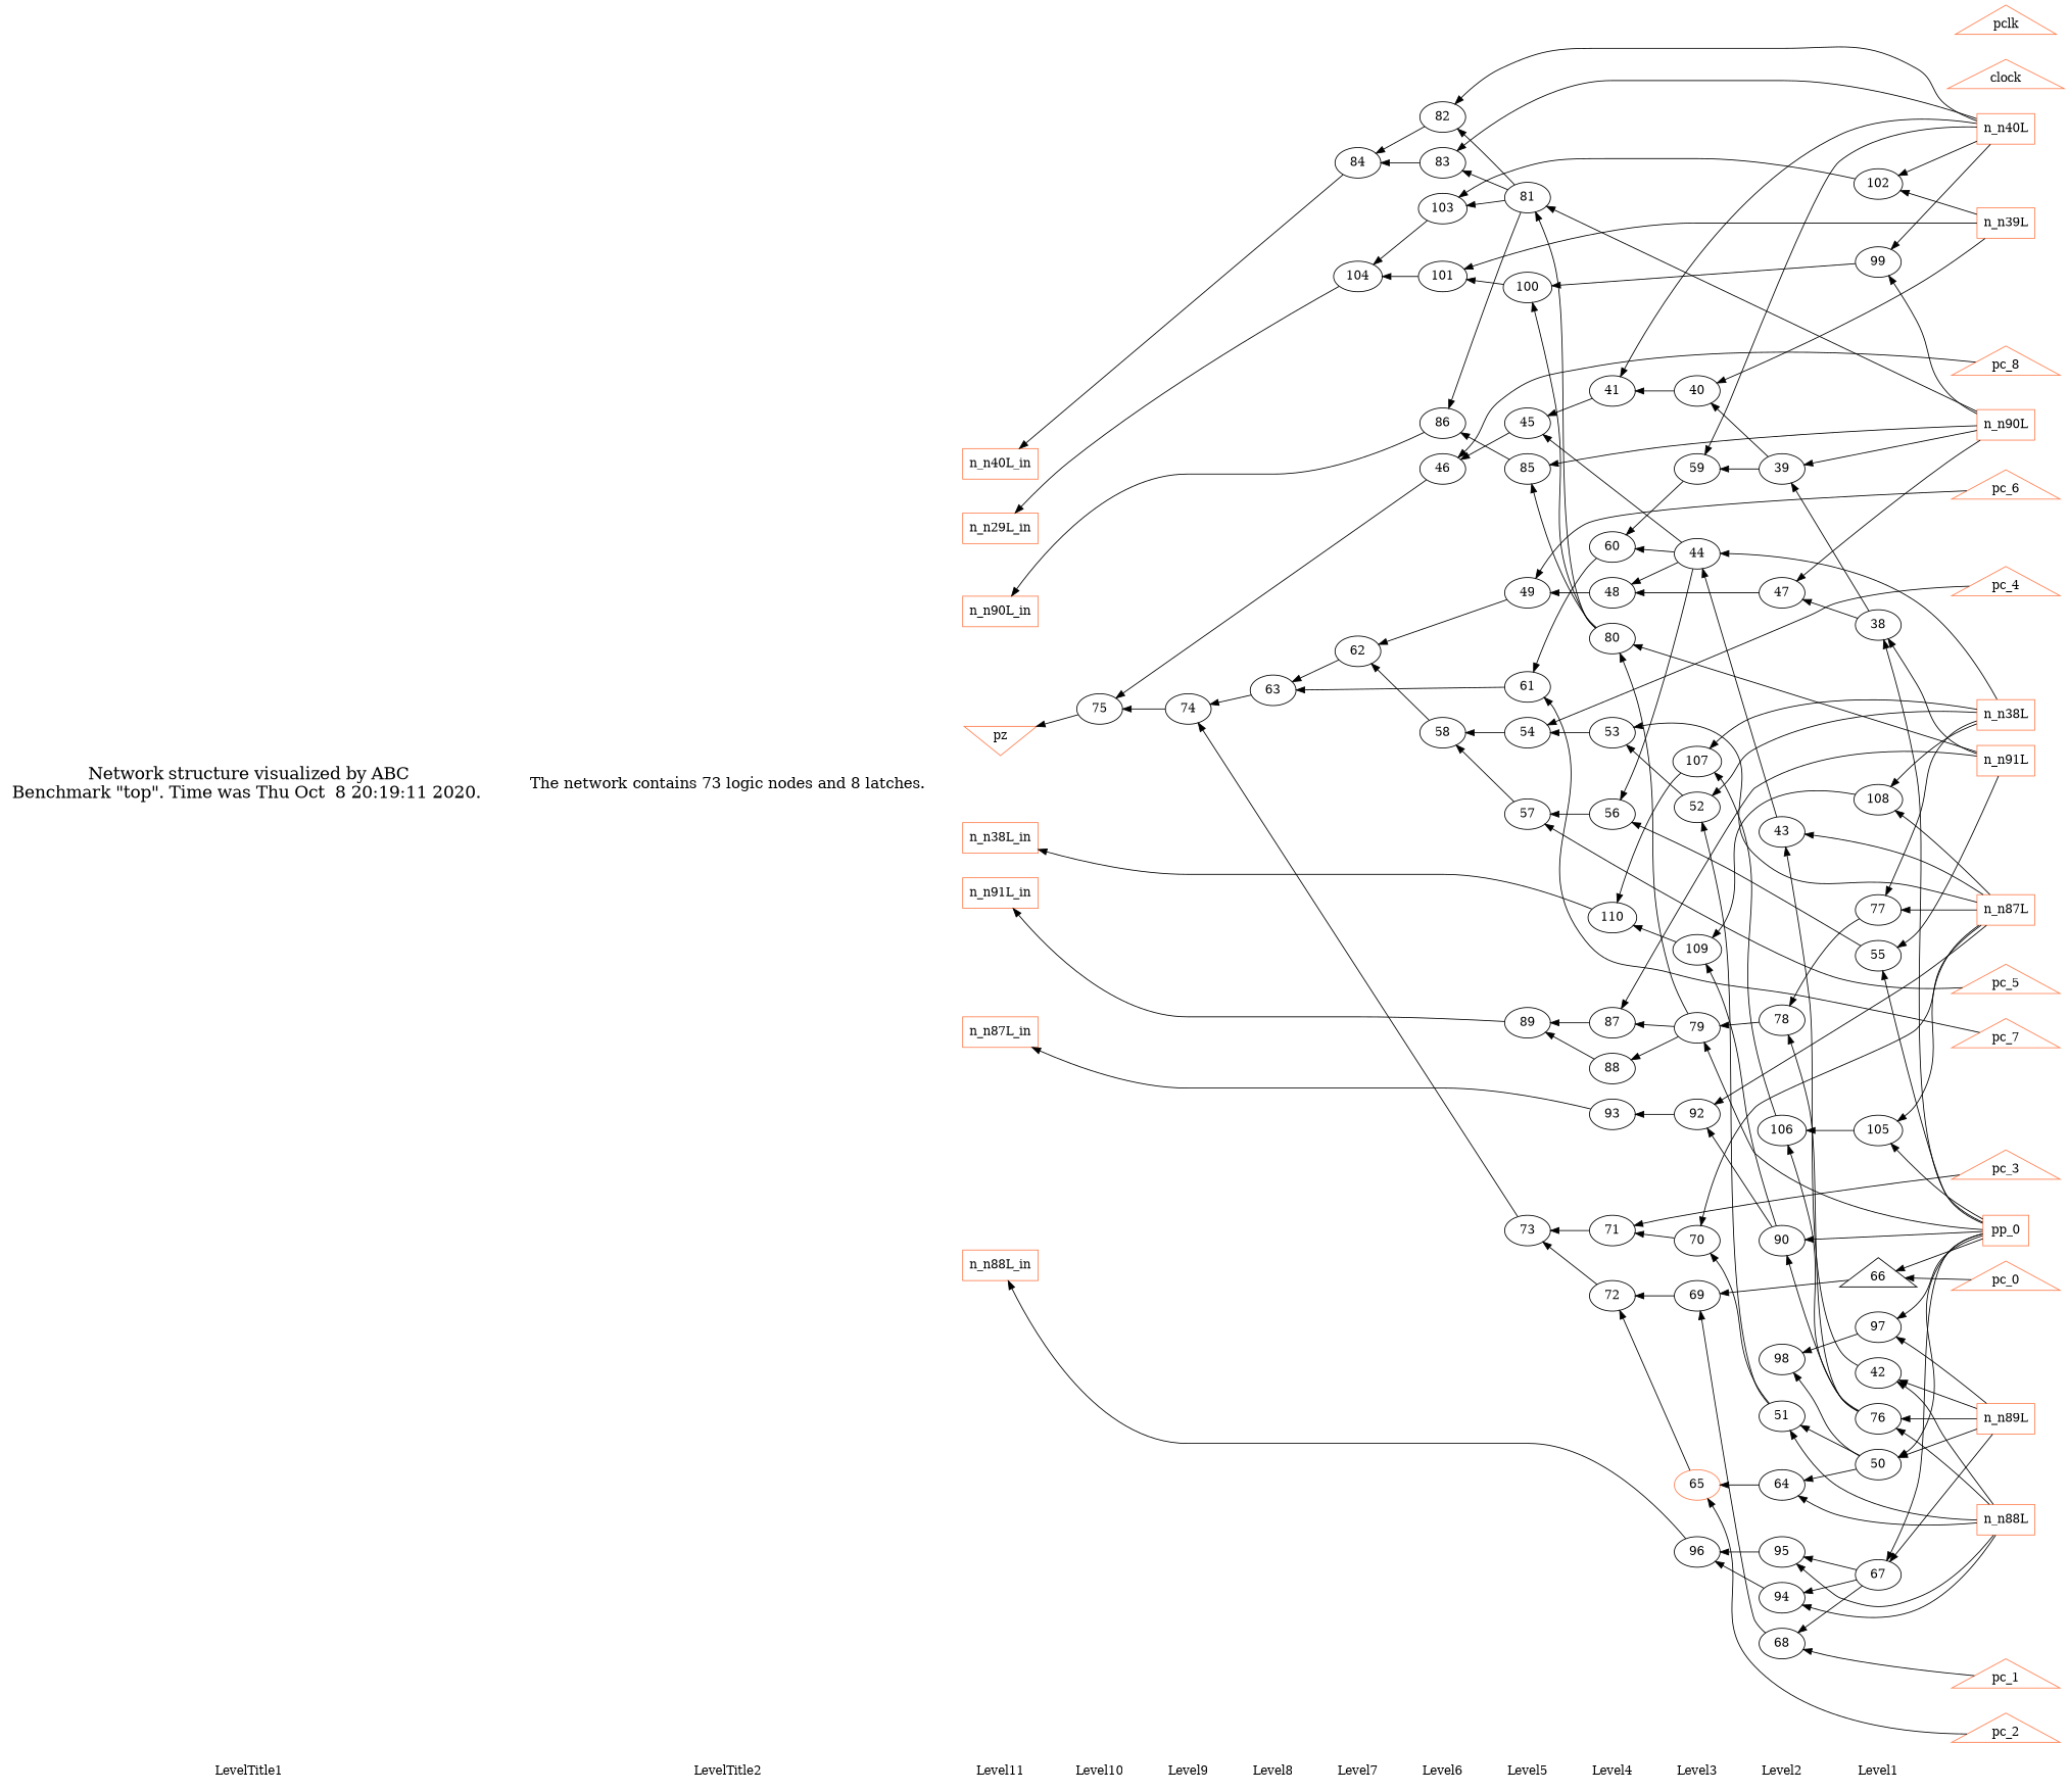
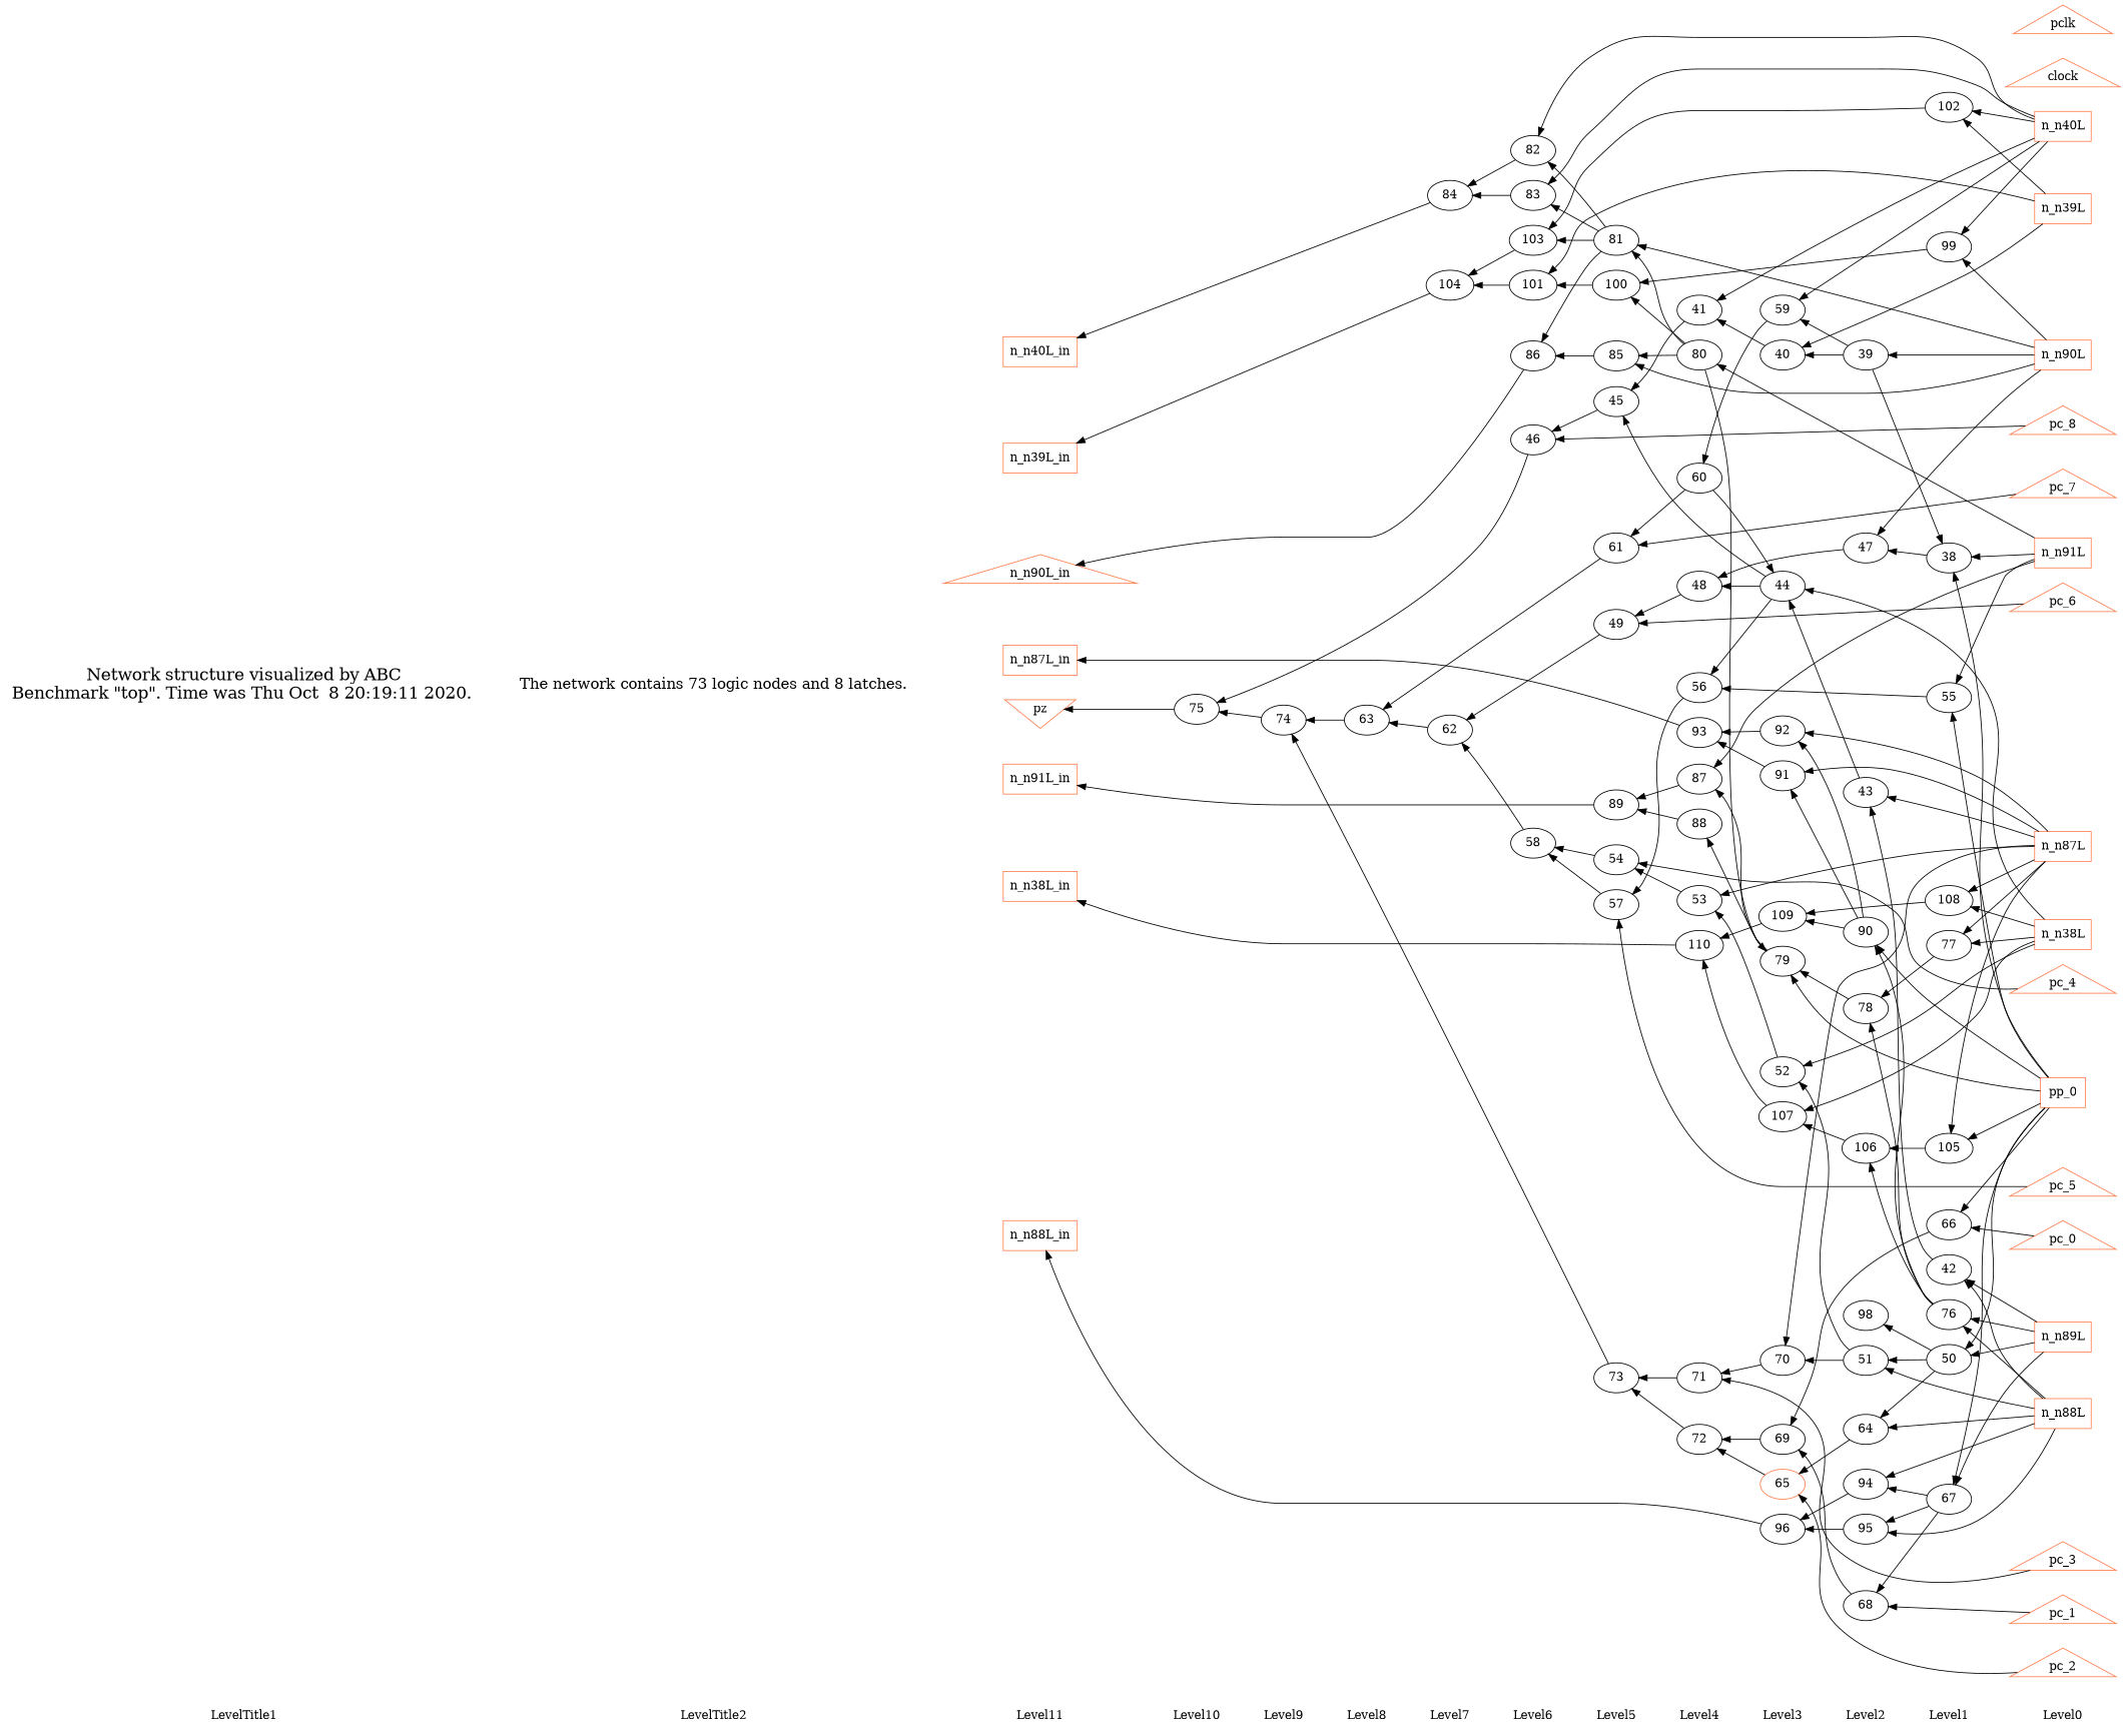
  digraph {
    rankdir=LR
    node [shape=ellipse]
    edge [dir=back style=solid]
    LevelTitle1 [shape=plaintext]
    LevelTitle2 [shape=plaintext]
    Level11 [shape=plaintext]
    Level10 [shape=plaintext]
    Level9 [shape=plaintext]
    Level8 [shape=plaintext]
    Level7 [shape=plaintext]
    Level6 [shape=plaintext]
    Level5 [shape=plaintext]
    Level4 [shape=plaintext]
    Level3 [shape=plaintext]
    Level2 [shape=plaintext]
    Level1 [shape=plaintext]
+   Level0 [shape=plaintext]
    n15 [fontname="Times-Roman" fontsize=20 label="Network structure visualized by ABC\nBenchmark \"top\". Time was Thu Oct  8 20:19:11 2020. " shape=plaintext]
    n16 [fontname="Times-Roman" fontsize=18 label="The network contains 73 logic nodes and 8 latches.\n" shape=plaintext]
    n17 [color=coral fillcolor=coral label=pz shape=invtriangle]
    n18 [color=coral fillcolor=coral label=n_n40L_in shape=box]
-   n19 [color=coral fillcolor=coral label=n_n90L_in shape=box]
+   n19 [color=coral fillcolor=coral label=n_n90L_in shape=triangle]
    n20 [color=coral fillcolor=coral label=n_n91L_in shape=box]
    n21 [color=coral fillcolor=coral label=n_n87L_in shape=box]
    n22 [color=coral fillcolor=coral label=n_n88L_in shape=box]
-   n23 [color=coral fillcolor=coral label=n_n29L_in shape=box]
+   n23 [color=coral fillcolor=coral label=n_n39L_in shape=box]
    n24 [color=coral fillcolor=coral label=n_n38L_in shape=box]
    n25 [label="75\n"]
    n26 [label="74\n"]
    n27 [label="63\n"]
    n28 [label="62\n"]
    n29 [label="84\n"]
    n30 [label="104\n"]
    n31 [label="46\n"]
    n32 [label="58\n"]
    n33 [label="82\n"]
    n34 [label="83\n"]
    n35 [label="86\n"]
    n36 [label="101\n"]
    n37 [label="103\n"]
    n38 [label="45\n"]
    n39 [label="49\n"]
    n40 [label="54\n"]
    n41 [label="57\n"]
    n42 [label="61\n"]
    n43 [label="73\n"]
    n44 [label="81\n"]
    n45 [label="85\n"]
    n46 [label="89\n"]
    n47 [label="100\n"]
    n48 [label="41\n"]
    n49 [label="48\n"]
    n50 [label="53\n"]
    n51 [label="56\n"]
    n52 [label="60\n"]
    n53 [label="71\n"]
    n54 [label="72\n"]
    n55 [label="80\n"]
    n56 [label="87\n"]
    n57 [label="88\n"]
    n58 [label="93\n"]
    n59 [label="110\n"]
    n60 [label="40\n"]
    n61 [label="44\n"]
    n62 [label="52\n"]
    n63 [label="59\n"]
    n64 [color=coral label="65\n"]
    n65 [label="69\n"]
    n66 [label="70\n"]
    n67 [label="79\n"]
+   n68 [label="91\n"]
    n69 [label="92\n"]
    n70 [label="96\n"]
    n71 [label="107\n"]
    n72 [label="109\n"]
    n73 [label="39\n"]
    n74 [label="43\n"]
    n75 [label="47\n"]
    n76 [label="51\n"]
    n77 [label="64\n"]
    n78 [label="68\n"]
    n79 [label="78\n"]
    n80 [label="90\n"]
    n81 [label="94\n"]
    n82 [label="95\n"]
    n83 [label="98\n"]
    n84 [label="106\n"]
    n85 [label="38\n"]
    n86 [label="42\n"]
    n87 [label="50\n"]
    n88 [label="55\n"]
-   n89 [label="66\n" shape=triangle]
+   n89 [label="66\n"]
    n90 [label="67\n"]
    n91 [label="76\n"]
    n92 [label="77\n"]
-   n93 [label="97\n"]
    n94 [label="99\n"]
    n95 [label="102\n"]
    n96 [label="105\n"]
    n97 [label="108\n"]
    n98 [color=coral fillcolor=coral label=clock shape=triangle]
    n99 [color=coral fillcolor=coral label=pp_0 shape=box]
    n100 [color=coral fillcolor=coral label=pclk shape=triangle]
    n101 [color=coral fillcolor=coral label=pc_8 shape=triangle]
    n102 [color=coral fillcolor=coral label=pc_7 shape=triangle]
    n103 [color=coral fillcolor=coral label=pc_6 shape=triangle]
    n104 [color=coral fillcolor=coral label=pc_5 shape=triangle]
    n105 [color=coral fillcolor=coral label=pc_4 shape=triangle]
    n106 [color=coral fillcolor=coral label=pc_3 shape=triangle]
    n107 [color=coral fillcolor=coral label=pc_2 shape=triangle]
    n108 [color=coral fillcolor=coral label=pc_1 shape=triangle]
    n109 [color=coral fillcolor=coral label=pc_0 shape=triangle]
    n110 [color=coral fillcolor=coral label=n_n40L shape=box]
    n111 [color=coral fillcolor=coral label=n_n90L shape=box]
    n112 [color=coral fillcolor=coral label=n_n91L shape=box]
    n113 [color=coral fillcolor=coral label=n_n87L shape=box]
    n114 [color=coral fillcolor=coral label=n_n88L shape=box]
    n115 [color=coral fillcolor=coral label=n_n89L shape=box]
    n116 [color=coral fillcolor=coral label=n_n39L shape=box]
    n117 [color=coral fillcolor=coral label=n_n38L shape=box]
    subgraph sub_1 {
      LevelTitle1
      LevelTitle2
      Level11
      Level10
      Level9
      Level8
      Level7
      Level6
      Level5
      Level4
      Level3
      Level2
      Level1
+     Level0
    }
    subgraph sub_2 {
      rank=same
      LevelTitle1
      n15
    }
    subgraph sub_3 {
      rank=same
      LevelTitle2
      n16
    }
    subgraph sub_4 {
      rank=same
      Level11
      n17
      n18
      n19
      n20
      n21
      n22
      n23
      n24
    }
    subgraph sub_5 {
      rank=same
      Level10
      n25
    }
    subgraph sub_6 {
      rank=same
      Level9
      n26
    }
    subgraph sub_7 {
      rank=same
      Level8
      n27
    }
    subgraph sub_8 {
      rank=same
      Level7
      n28
      n29
      n30
    }
    subgraph sub_9 {
      rank=same
      Level6
      n31
      n32
      n33
      n34
      n35
      n36
      n37
    }
    subgraph sub_10 {
      rank=same
      Level5
      n38
      n39
      n40
      n41
      n42
      n43
      n44
      n45
      n46
      n47
    }
    subgraph sub_11 {
      rank=same
      Level4
      n48
      n49
      n50
      n51
      n52
      n53
      n54
      n55
      n56
      n57
      n58
      n59
    }
    subgraph sub_12 {
      rank=same
      Level3
      n60
      n61
      n62
      n63
      n64
      n65
      n66
      n67
+     n68
      n69
      n70
      n71
      n72
    }
    subgraph sub_13 {
      rank=same
      Level2
      n73
      n74
      n75
      n76
      n77
      n78
      n79
      n80
      n81
      n82
      n83
      n84
    }
    subgraph sub_14 {
      rank=same
      Level1
      n85
      n86
      n87
      n88
      n89
      n90
      n91
      n92
-     n93
      n94
      n95
      n96
      n97
    }
    subgraph sub_15 {
      rank=same
+     Level0
      n98
      n99
      n100
      n101
      n102
      n103
      n104
      n105
      n106
      n107
      n108
      n109
      n110
      n111
      n112
      n113
      n114
      n115
      n116
      n117
    }
    LevelTitle1 -> LevelTitle2 [style=invis]
    LevelTitle2 -> Level11 [style=invis]
    Level11 -> Level10 [style=invis]
    Level10 -> Level9 [style=invis]
    Level9 -> Level8 [style=invis]
    Level8 -> Level7 [style=invis]
    Level7 -> Level6 [style=invis]
    Level6 -> Level5 [style=invis]
    Level5 -> Level4 [style=invis]
    Level4 -> Level3 [style=invis]
    Level3 -> Level2 [style=invis]
    Level2 -> Level1 [style=invis]
+   Level1 -> Level0 [style=invis]
    n15 -> n16 [style=invis]
    n16 -> n17 [style=invis]
    n16 -> n18 [style=invis]
    n16 -> n19 [style=invis]
    n16 -> n20 [style=invis]
    n16 -> n21 [style=invis]
    n16 -> n22 [style=invis]
    n16 -> n23 [style=invis]
    n16 -> n24 [style=invis]
    n17 -> n25
    n18 -> n29
    n19 -> n35
    n20 -> n46
    n21 -> n58
    n22 -> n70
    n23 -> n30
    n24 -> n59
    n25 -> n26
    n25 -> n31
    n26 -> n27
    n26 -> n43
    n27 -> n28
    n27 -> n42
    n28 -> n32
    n28 -> n39
    n29 -> n33
    n29 -> n34
    n30 -> n36
    n30 -> n37
    n31 -> n38
    n31 -> n101
    n32 -> n40
    n32 -> n41
    n33 -> n44
    n33 -> n110
    n34 -> n44
    n34 -> n110
    n35 -> n44
    n35 -> n45
    n36 -> n47
    n36 -> n116
    n37 -> n44
    n37 -> n95
    n38 -> n48
    n38 -> n61
    n39 -> n49
    n39 -> n103
    n40 -> n50
    n40 -> n105
    n41 -> n51
    n41 -> n104
    n42 -> n52
    n42 -> n102
    n43 -> n53
    n43 -> n54
    n44 -> n55
    n44 -> n111
    n45 -> n55
    n45 -> n111
    n46 -> n56
    n46 -> n57
    n47 -> n55
    n47 -> n94
    n48 -> n60
    n48 -> n110
    n49 -> n61
    n49 -> n75
    n50 -> n62
    n50 -> n113
    n51 -> n61
    n51 -> n88
-   n52 -> n61
+   n61 -> n52
    n52 -> n63
    n53 -> n66
    n53 -> n106
    n54 -> n64
    n54 -> n65
-   n55 -> n67
+   n67 -> n55
    n55 -> n112
    n56 -> n67
    n56 -> n112
    n57 -> n67
+   n58 -> n68
    n58 -> n69
    n59 -> n71
    n59 -> n72
    n60 -> n73
    n60 -> n116
    n61 -> n74
    n61 -> n117
    n62 -> n76
    n62 -> n117
    n63 -> n73
    n63 -> n110
    n64 -> n77
    n64 -> n107
    n65 -> n78
    n65 -> n89
    n66 -> n76
    n66 -> n113
    n67 -> n79
    n67 -> n99
+   n68 -> n80
+   n68 -> n113
    n69 -> n80
    n69 -> n113
    n70 -> n81
    n70 -> n82
    n71 -> n84
    n71 -> n117
    n72 -> n80
    n72 -> n97
-   n73 -> n85
+   n85 -> n73
    n73 -> n111
    n74 -> n86
    n74 -> n113
    n75 -> n85
    n75 -> n111
    n76 -> n87
    n76 -> n114
    n77 -> n87
    n77 -> n114
    n78 -> n90
    n78 -> n108
    n79 -> n91
    n79 -> n92
    n80 -> n91
    n80 -> n99
    n81 -> n90
    n81 -> n114
    n82 -> n90
    n82 -> n114
    n83 -> n87
-   n83 -> n93
    n84 -> n91
    n84 -> n96
    n85 -> n99
    n85 -> n112
    n86 -> n114
    n86 -> n115
    n87 -> n99
    n87 -> n115
    n88 -> n99
    n88 -> n112
    n89 -> n99
    n89 -> n109
    n90 -> n99
    n90 -> n115
    n91 -> n114
    n91 -> n115
    n92 -> n113
    n92 -> n117
-   n93 -> n99
-   n93 -> n115
    n94 -> n110
    n94 -> n111
    n95 -> n110
    n95 -> n116
    n96 -> n99
    n96 -> n113
    n97 -> n113
    n97 -> n117
  }
